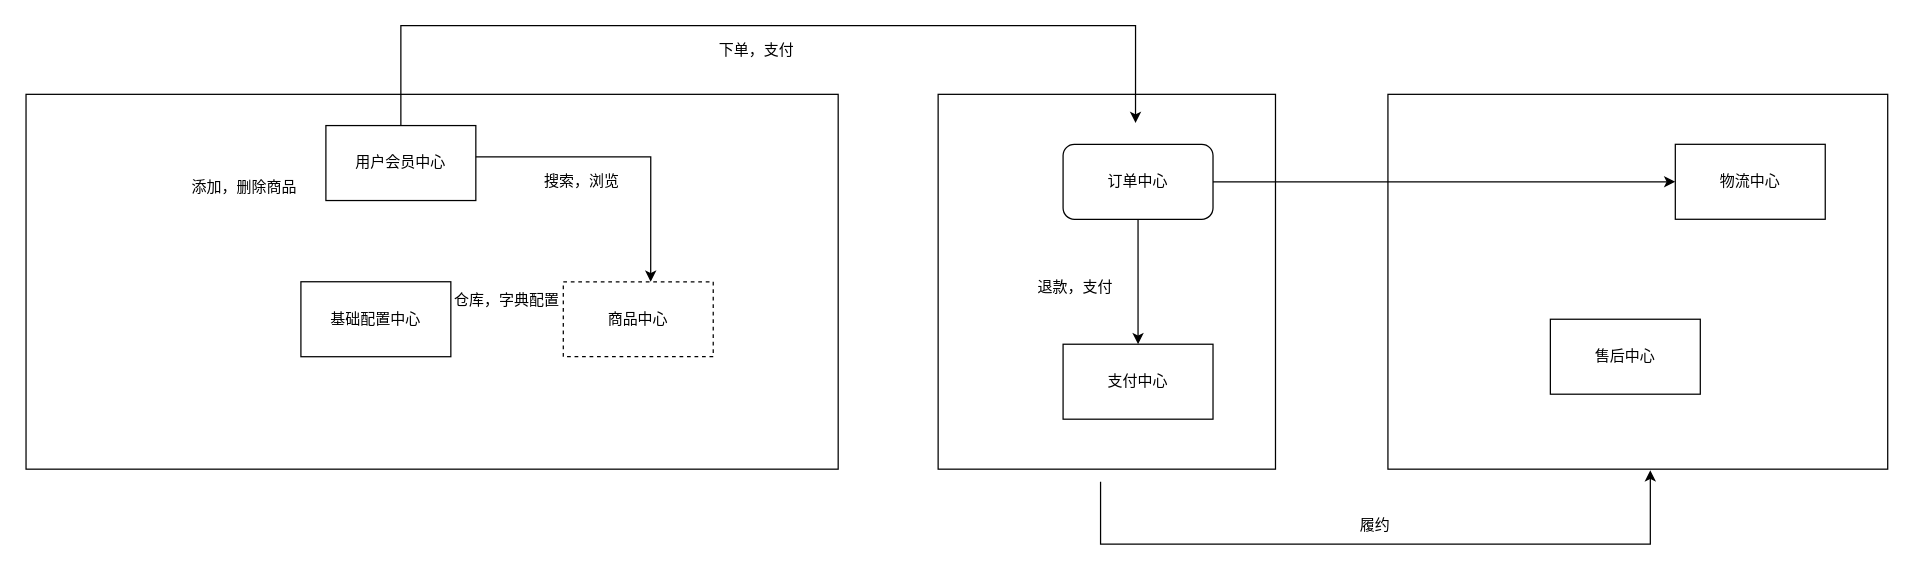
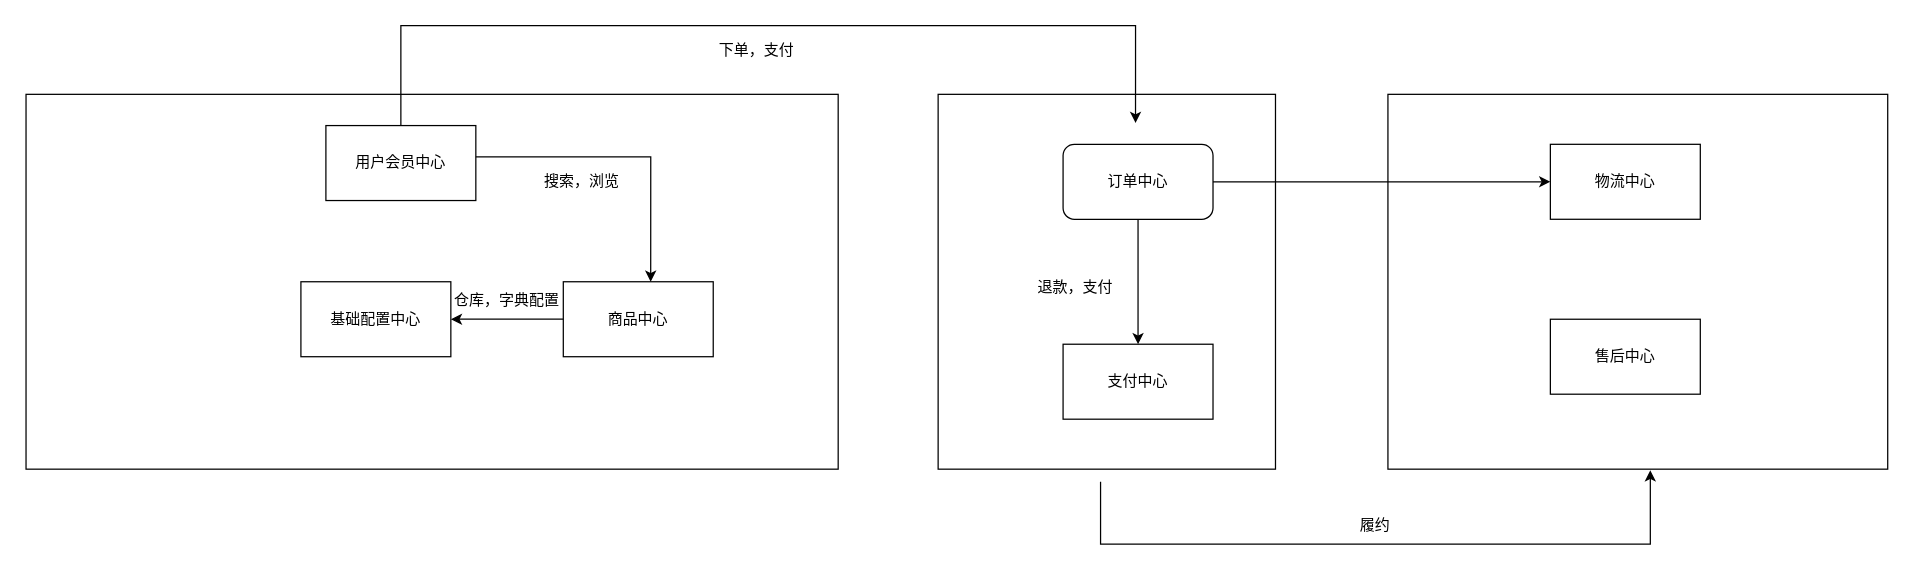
  <mxCell id="0" />
  <mxCell id="1" parent="0" />
  <mxCell id="2" value="" style="rounded=0;whiteSpace=wrap;html=1;" vertex="1" parent="1"><mxGeometry x="1110" y="75" width="400" height="300" as="geometry" /></mxCell>
  <mxCell id="3" value="" style="rounded=0;whiteSpace=wrap;html=1;" vertex="1" parent="1"><mxGeometry x="750" y="75" width="270" height="300" as="geometry" /></mxCell>
  <mxCell id="4" value="" style="rounded=0;whiteSpace=wrap;html=1;" vertex="1" parent="1"><mxGeometry x="20" y="75" width="650" height="300" as="geometry" /></mxCell>
- <mxCell id="5" value="商品中心" style="rounded=0;whiteSpace=wrap;html=1;dashed=1;" vertex="1" parent="1"><mxGeometry x="450" y="225" width="120" height="60" as="geometry" /></mxCell>
+ <mxCell id="5" value="商品中心" style="rounded=0;whiteSpace=wrap;html=1;" vertex="1" parent="1"><mxGeometry x="450" y="225" width="120" height="60" as="geometry" /></mxCell>
  <mxCell id="6" value="用户会员中心" style="rounded=0;whiteSpace=wrap;html=1;" vertex="1" parent="1"><mxGeometry x="260" y="100" width="120" height="60" as="geometry" /></mxCell>
  <mxCell id="7" value="订单中心" style="whiteSpace=wrap;html=1;rounded=1;" vertex="1" parent="1"><mxGeometry x="850" y="115" width="120" height="60" as="geometry" /></mxCell>
  <mxCell id="8" value="支付中心" style="rounded=0;whiteSpace=wrap;html=1;" vertex="1" parent="1"><mxGeometry x="850" y="275" width="120" height="60" as="geometry" /></mxCell>
  <mxCell id="9" value="基础配置中心" style="rounded=0;whiteSpace=wrap;html=1;" vertex="1" parent="1"><mxGeometry x="240" y="225" width="120" height="60" as="geometry" /></mxCell>
- <mxCell id="10" value="物流中心" style="rounded=0;whiteSpace=wrap;html=1;" vertex="1" parent="1"><mxGeometry x="1340" y="115" width="120" height="60" as="geometry" /></mxCell>
+ <mxCell id="10" value="物流中心" style="rounded=0;whiteSpace=wrap;html=1;" vertex="1" parent="1"><mxGeometry x="1240" y="115" width="120" height="60" as="geometry" /></mxCell>
  <mxCell id="11" value="售后中心" style="rounded=0;whiteSpace=wrap;html=1;" vertex="1" parent="1"><mxGeometry x="1240" y="255" width="120" height="60" as="geometry" /></mxCell>
  <mxCell id="12" value="" style="endArrow=classic;html=1;rounded=0;entryX=0.474;entryY=-0.007;entryDx=0;entryDy=0;entryPerimeter=0;" edge="1" parent="1"><mxGeometry width="50" height="50" relative="1" as="geometry"><mxPoint x="320" y="100" as="sourcePoint" /><mxPoint x="907.98" y="97.9" as="targetPoint" /><Array as="points"><mxPoint x="320" y="20" /><mxPoint x="908" y="20" /></Array></mxGeometry></mxCell>
  <mxCell id="13" value="" style="endArrow=classic;html=1;rounded=0;entryX=0.525;entryY=1.003;entryDx=0;entryDy=0;entryPerimeter=0;" edge="1" parent="1" target="2"><mxGeometry width="50" height="50" relative="1" as="geometry"><mxPoint x="880" y="385" as="sourcePoint" /><mxPoint x="930" y="335" as="targetPoint" /><Array as="points"><mxPoint x="880" y="435" /><mxPoint x="1320" y="435" /></Array></mxGeometry></mxCell>
  <mxCell id="14" value="下单，支付" style="text;html=1;strokeColor=none;fillColor=none;align=center;verticalAlign=middle;whiteSpace=wrap;rounded=0;" vertex="1" parent="1"><mxGeometry x="550" y="25" width="110" height="30" as="geometry" /></mxCell>
  <mxCell id="15" value="履约" style="text;html=1;strokeColor=none;fillColor=none;align=center;verticalAlign=middle;whiteSpace=wrap;rounded=0;" vertex="1" parent="1"><mxGeometry x="1070" y="405" width="60" height="30" as="geometry" /></mxCell>
  <mxCell id="16" value="" style="endArrow=classic;html=1;rounded=0;entryX=0.583;entryY=0;entryDx=0;entryDy=0;entryPerimeter=0;" edge="1" parent="1" target="5"><mxGeometry width="50" height="50" relative="1" as="geometry"><mxPoint x="380" y="125" as="sourcePoint" /><mxPoint x="430" y="75" as="targetPoint" /><Array as="points"><mxPoint x="520" y="125" /></Array></mxGeometry></mxCell>
+ <mxCell id="17" value="" style="endArrow=classic;html=1;rounded=0;entryX=1;entryY=0.5;entryDx=0;entryDy=0;exitX=0;exitY=0.5;exitDx=0;exitDy=0;" edge="1" parent="1" source="5" target="9"><mxGeometry width="50" height="50" relative="1" as="geometry"><mxPoint x="450" y="375" as="sourcePoint" /><mxPoint x="500" y="325" as="targetPoint" /></mxGeometry></mxCell>
  <mxCell id="18" value="仓库，字典配置" style="text;html=1;strokeColor=none;fillColor=none;align=center;verticalAlign=middle;whiteSpace=wrap;rounded=0;" vertex="1" parent="1"><mxGeometry x="360" y="225" width="90" height="30" as="geometry" /></mxCell>
  <mxCell id="19" value="搜索，浏览" style="text;html=1;strokeColor=none;fillColor=none;align=center;verticalAlign=middle;whiteSpace=wrap;rounded=0;" vertex="1" parent="1"><mxGeometry x="420" y="130" width="90" height="30" as="geometry" /></mxCell>
- <mxCell id="20" value="添加，删除商品" style="text;html=1;strokeColor=none;fillColor=none;align=center;verticalAlign=middle;whiteSpace=wrap;rounded=0;" vertex="1" parent="1"><mxGeometry x="150" y="135" width="90" height="30" as="geometry" /></mxCell>
  <mxCell id="21" value="" style="endArrow=classic;html=1;rounded=0;exitX=1;exitY=0.5;exitDx=0;exitDy=0;entryX=0;entryY=0.5;entryDx=0;entryDy=0;" edge="1" parent="1" source="7" target="10"><mxGeometry width="50" height="50" relative="1" as="geometry"><mxPoint x="1180" y="185" as="sourcePoint" /><mxPoint x="1230" y="135" as="targetPoint" /></mxGeometry></mxCell>
  <mxCell id="22" value="" style="endArrow=classic;html=1;rounded=0;exitX=0.5;exitY=1;exitDx=0;exitDy=0;" edge="1" parent="1" source="7" target="8"><mxGeometry width="50" height="50" relative="1" as="geometry"><mxPoint x="930" y="235" as="sourcePoint" /><mxPoint x="980" y="185" as="targetPoint" /></mxGeometry></mxCell>
  <mxCell id="23" value="退款，支付" style="text;html=1;strokeColor=none;fillColor=none;align=center;verticalAlign=middle;whiteSpace=wrap;rounded=0;" vertex="1" parent="1"><mxGeometry x="810" y="215" width="100" height="30" as="geometry" /></mxCell>
